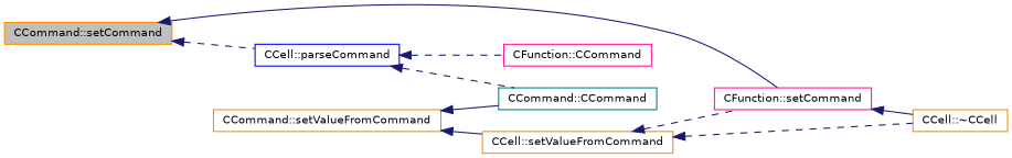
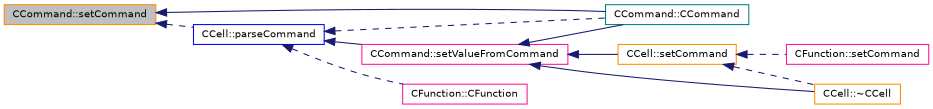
  digraph {
    rankdir=LR
    node [color=darkorange fillcolor=white fontname=Helvetica fontsize=10 shape=record style=filled]
    edge [color=midnightblue dir=back fontname=Helvetica fontsize=10 labelfontname=Helvetica labelfontsize=10 style=dashed]
    n1 [fillcolor=grey75 fontcolor=black height=0.2 label="CCommand::setCommand" width=0.4]
    n2 [color=blue height=0.2 label="CCell::parseCommand" width=0.4]
    n3 [color=teal height=0.2 label="CCommand::CCommand" width=0.4]
-   n4 [height=0.2 label="CCommand::setValueFromCommand" width=0.4]
-   n5 [color=deeppink height=0.2 label="CFunction::CCommand" width=0.4]
-   n6 [height=0.2 label="CCell::setValueFromCommand" width=0.4]
+   n4 [color=deeppink height=0.2 label="CCommand::setValueFromCommand" width=0.4]
+   n5 [color=deeppink height=0.2 label="CFunction::CFunction" width=0.4]
+   n6 [height=0.2 label="CCell::setCommand" width=0.4]
    n7 [color=deeppink height=0.2 label="CFunction::setCommand" width=0.4]
    n8 [height=0.2 label="CCell::~CCell" width=0.4]
    n1 -> n2
-   n1 -> n7 [style=solid]
+   n1 -> n3 [style=solid]
    n2 -> n3
+   n2 -> n4 [style=solid]
    n2 -> n5
    n4 -> n3 [style=solid]
    n4 -> n6 [style=solid]
    n6 -> n7
    n6 -> n8
-   n7 -> n8 [style=solid]
+   n4 -> n8 [style=solid]
  }
